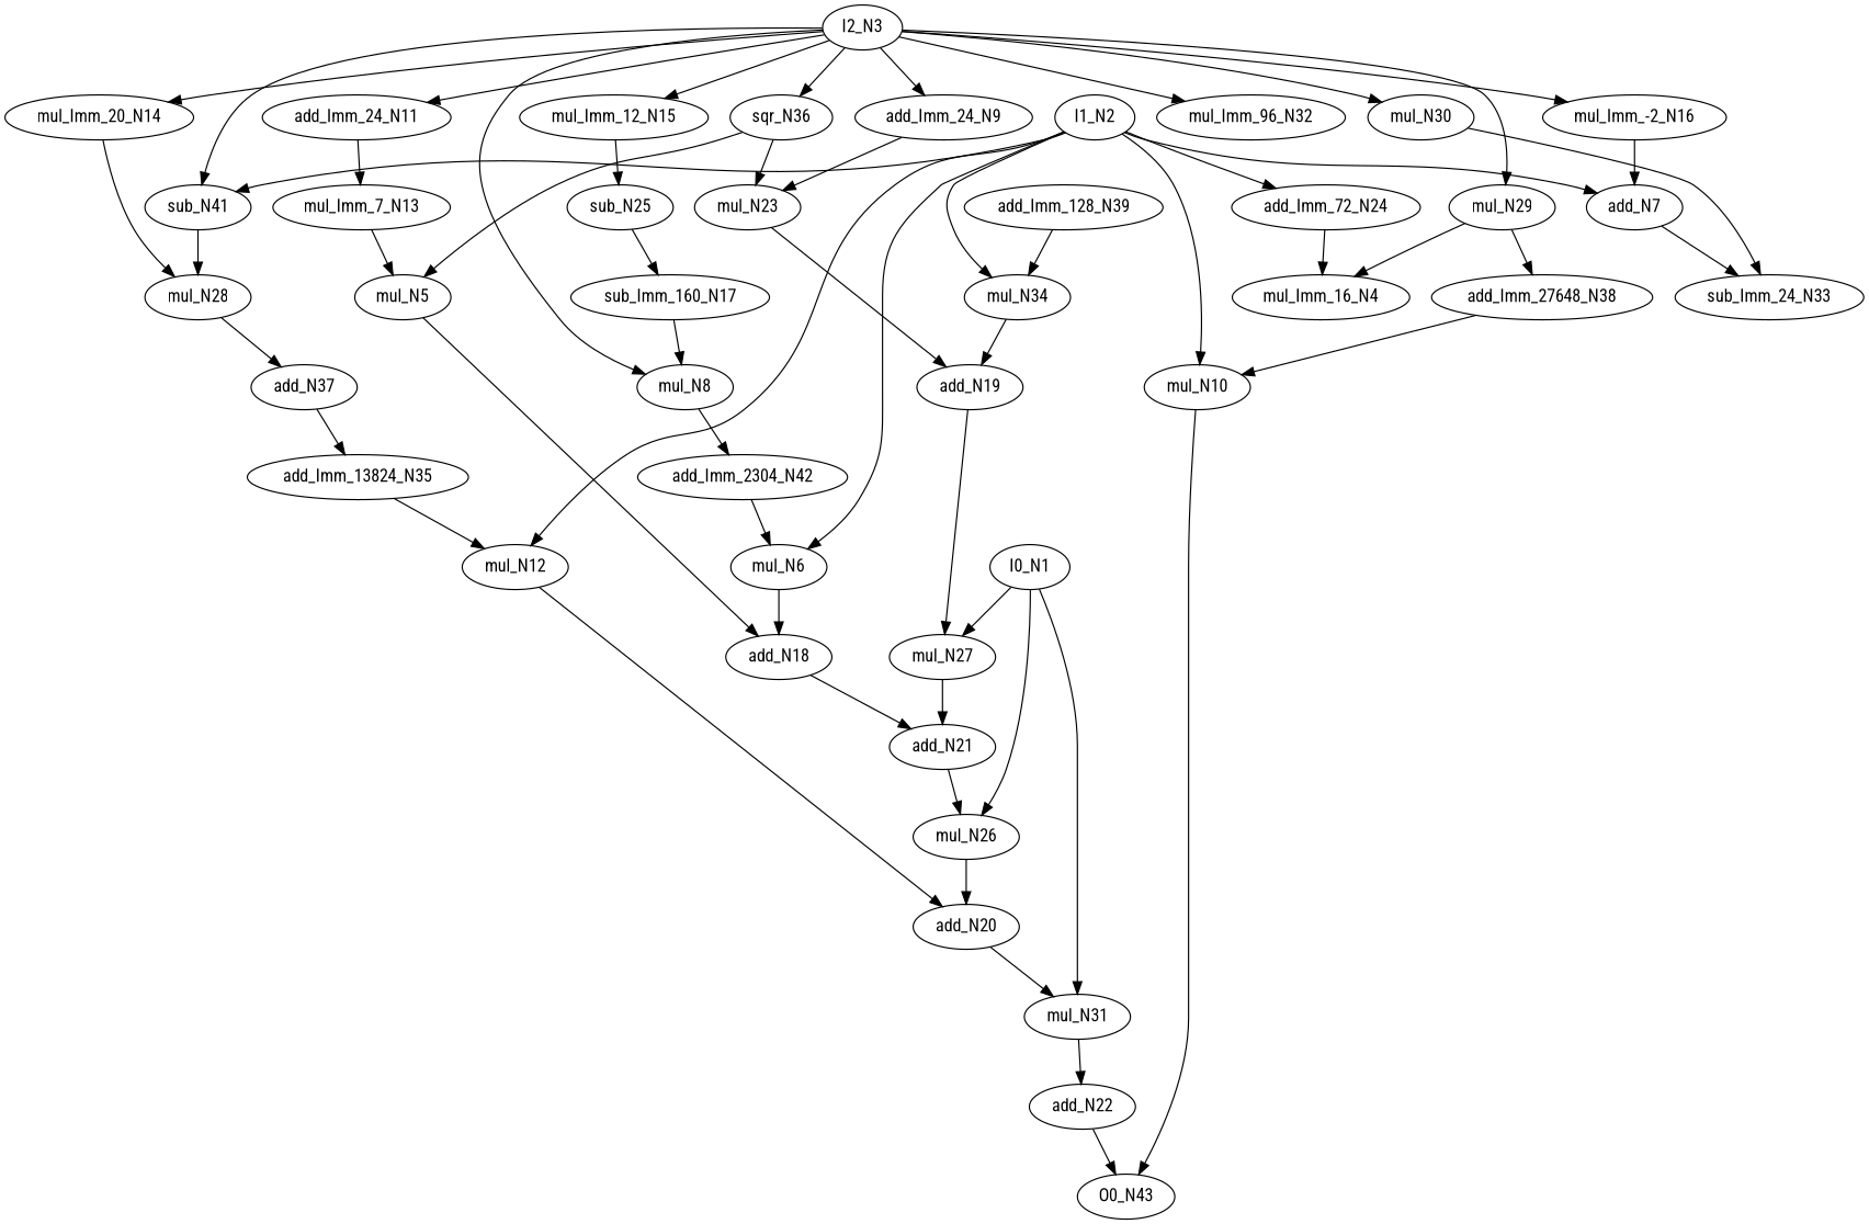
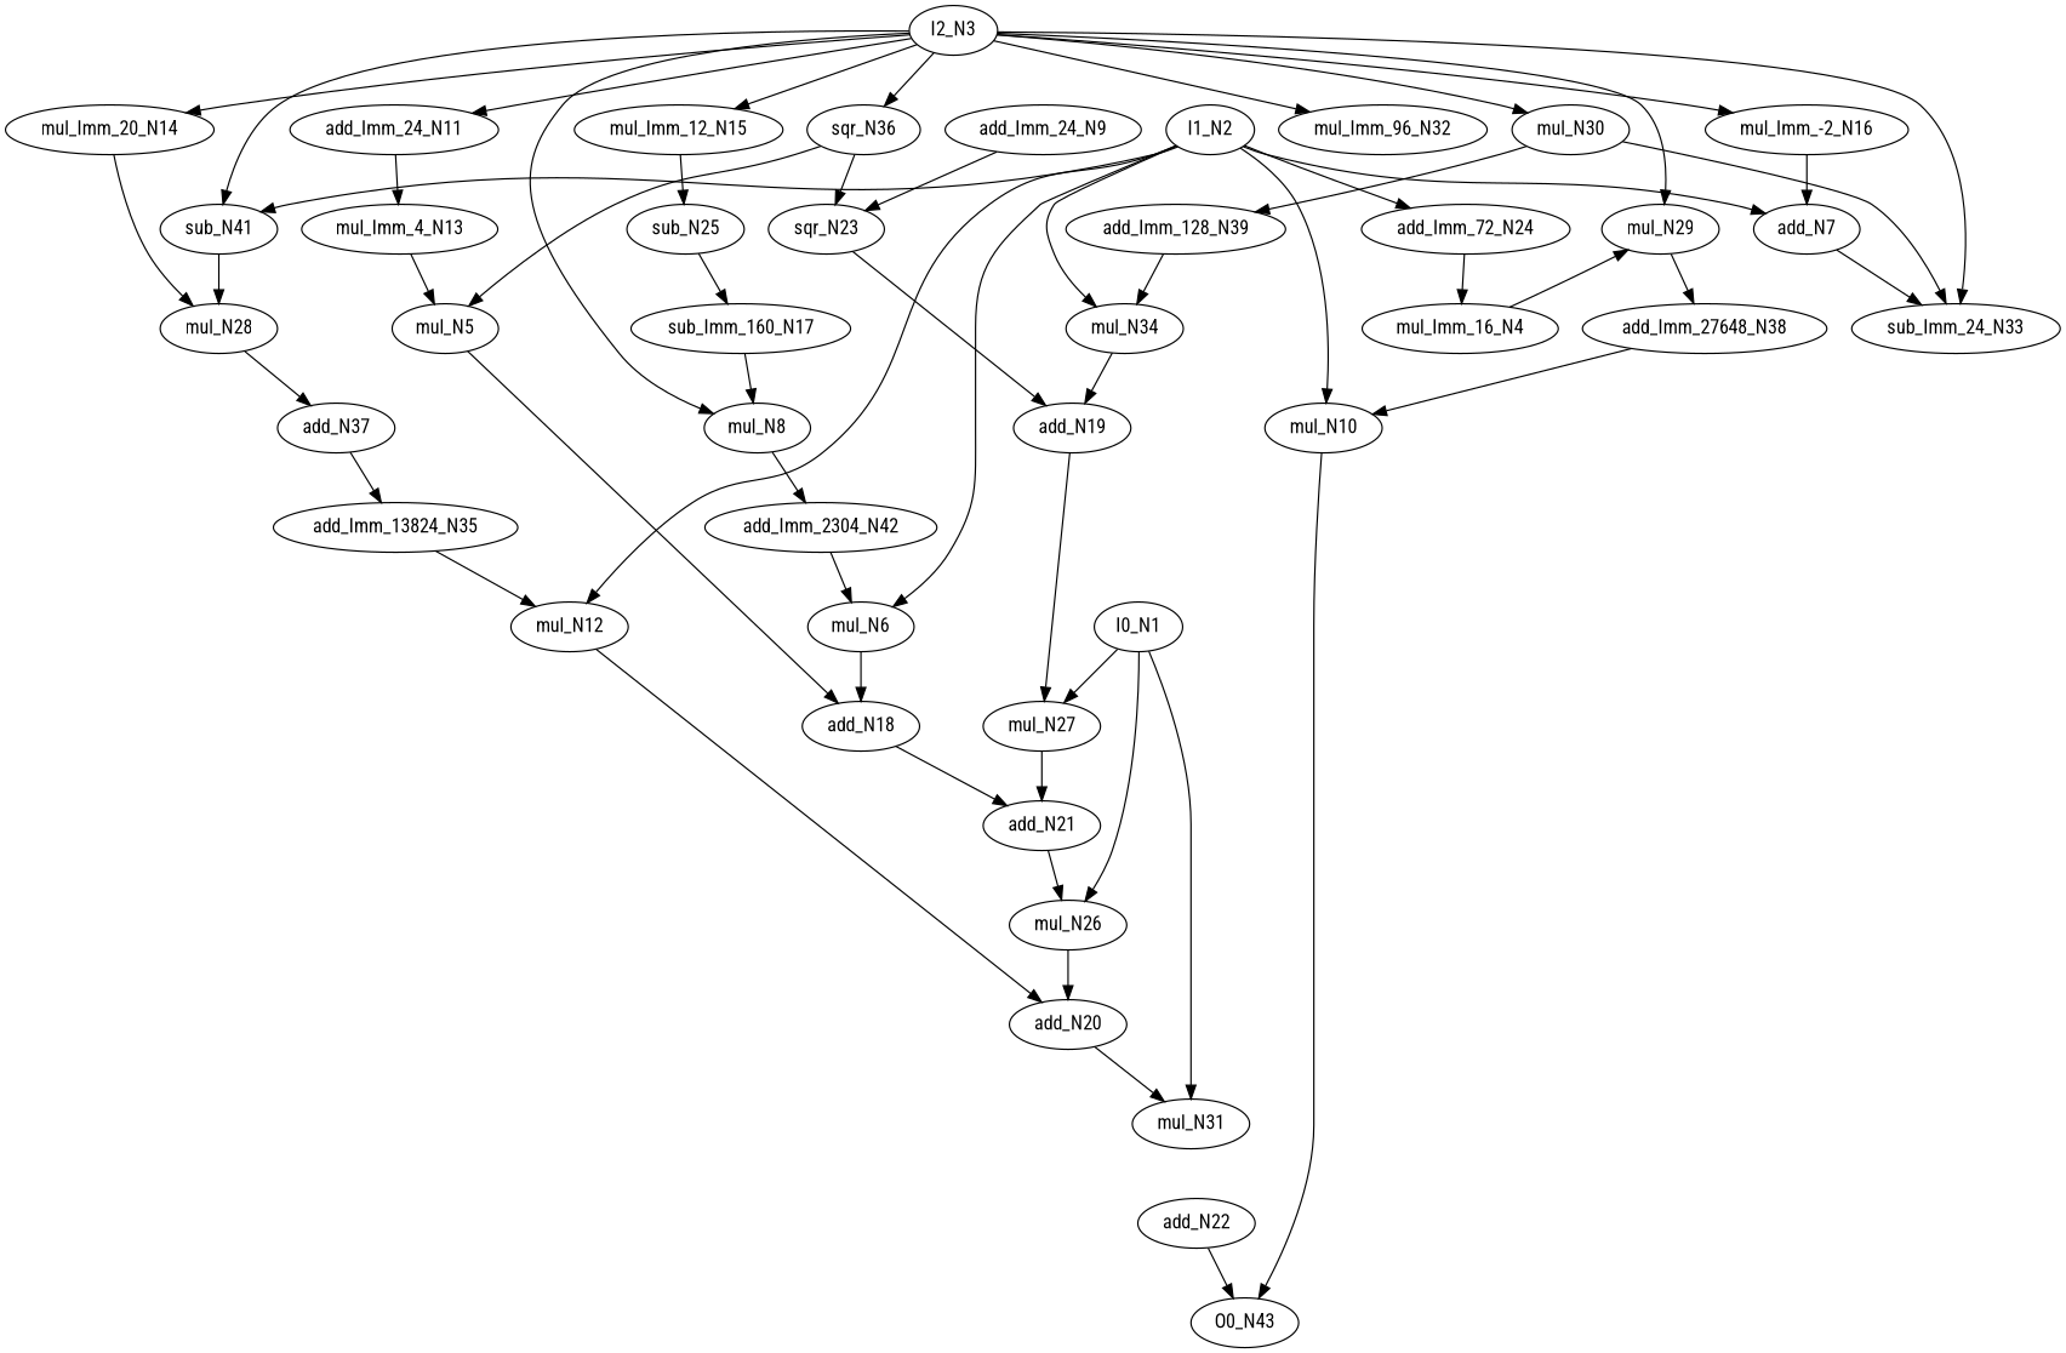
  digraph {
    fontname="Roboto Condensed"
    node [color=black fontname="Roboto Condensed" ntype=operation]
    edge [fontname="Roboto Condensed"]
    n1 [label=sub_N41]
    n2 [label=mul_N28]
    n3 [label=add_N37]
    n4 [label=sub_N25]
    n5 [label=sub_Imm_160_N17]
    n6 [label=O0_N43 ntype=outvar]
    n7 [label=add_Imm_2304_N42]
    n8 [label=mul_N6]
    n9 [label=add_N18]
    n10 [label=mul_N29]
    n11 [label=add_Imm_27648_N38]
    n12 [label=mul_N10]
    n13 [label=add_Imm_13824_N35]
-   n14 [label=mul_N23]
+   n14 [label=sqr_N23]
    n15 [label=add_N19]
    n16 [label=mul_N27]
    n17 [label=add_N22]
    n18 [label=add_N21]
    n19 [label=mul_N26]
    n20 [label=add_N20]
    n21 [label=mul_N31]
    n22 [label=mul_N8]
    n23 [label=add_Imm_72_N24]
    n24 [label=mul_Imm_16_N4]
    n25 [label=add_Imm_24_N9]
    n26 [label=I0_N1 ntype=invar]
    n27 [label=I1_N2 ntype=invar]
    n28 [label=add_N7]
    n29 [label=mul_N12]
    n30 [label=mul_N34]
    n31 [label=sub_Imm_24_N33]
    n32 [label=I2_N3 ntype=invar]
    n33 [label=add_Imm_24_N11]
    n34 [label="mul_Imm_-2_N16"]
    n35 [label=mul_Imm_20_N14]
    n36 [label=mul_Imm_12_N15]
    n37 [label=mul_N30]
    n38 [label=mul_Imm_96_N32]
    n39 [label=sqr_N36]
-   n40 [label=mul_Imm_7_N13]
+   n40 [label=mul_Imm_4_N13]
    n41 [label=add_Imm_128_N39]
    n42 [label=mul_N5]
    n1 -> n2
    n2 -> n3
    n3 -> n13
    n4 -> n5
    n5 -> n22
    n7 -> n8
    n8 -> n9
    n9 -> n18
    n10 -> n11
    n11 -> n12
    n12 -> n6
    n13 -> n29
    n14 -> n15
    n15 -> n16
    n16 -> n18
    n17 -> n6
    n18 -> n19
    n19 -> n20
    n20 -> n21
-   n21 -> n17
    n22 -> n7
    n23 -> n24
-   n10 -> n24
+   n24 -> n10
    n25 -> n14
    n26 -> n16
    n26 -> n19
    n26 -> n21
    n27 -> n1
    n27 -> n8
    n27 -> n12
    n27 -> n23
    n27 -> n28
    n27 -> n29
    n27 -> n30
    n28 -> n31
    n29 -> n20
    n30 -> n15
    n32 -> n1
    n32 -> n10
    n32 -> n22
-   n32 -> n25
+   n32 -> n31
    n32 -> n33
    n32 -> n34
    n32 -> n35
    n32 -> n36
    n32 -> n37
    n32 -> n38
    n32 -> n39
    n33 -> n40
    n34 -> n28
    n35 -> n2
    n36 -> n4
    n37 -> n31
+   n37 -> n41
    n39 -> n14
    n39 -> n42
    n40 -> n42
    n41 -> n30
    n42 -> n9
  }
